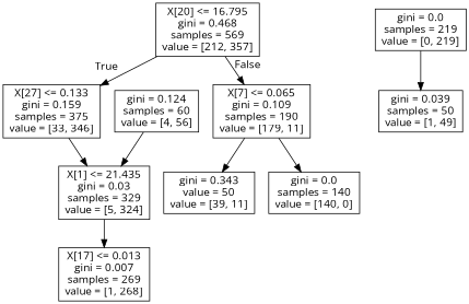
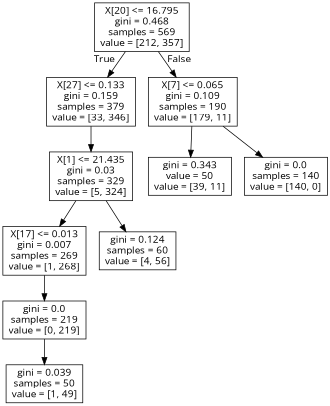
  digraph {
    fontname="Open Sans"
    node [fontname="Open Sans" shape=box]
    edge [fontname="Open Sans"]
    n1 [label="X[20] <= 16.795\ngini = 0.468\nsamples = 569\nvalue = [212, 357]"]
-   n2 [label="X[27] <= 0.133\ngini = 0.159\nsamples = 375\nvalue = [33, 346]"]
+   n2 [label="X[27] <= 0.133\ngini = 0.159\nsamples = 379\nvalue = [33, 346]"]
    n3 [label="X[7] <= 0.065\ngini = 0.109\nsamples = 190\nvalue = [179, 11]"]
    n4 [label="X[1] <= 21.435\ngini = 0.03\nsamples = 329\nvalue = [5, 324]"]
    n5 [label="gini = 0.343\nvalue = 50\nvalue = [39, 11]"]
    n6 [label="gini = 0.0\nsamples = 140\nvalue = [140, 0]"]
    n7 [label="X[17] <= 0.013\ngini = 0.007\nsamples = 269\nvalue = [1, 268]"]
    n8 [label="gini = 0.124\nsamples = 60\nvalue = [4, 56]"]
    n9 [label="gini = 0.0\nsamples = 219\nvalue = [0, 219]"]
    n10 [label="gini = 0.039\nsamples = 50\nvalue = [1, 49]"]
    n1 -> n2 [headlabel=True labelangle=45 labeldistance=2.5]
    n1 -> n3 [headlabel=False labelangle=-45 labeldistance=2.5]
    n2 -> n4
    n3 -> n5
    n3 -> n6
    n4 -> n7
-   n8 -> n4
+   n4 -> n8
+   n7 -> n9
    n9 -> n10
  }
